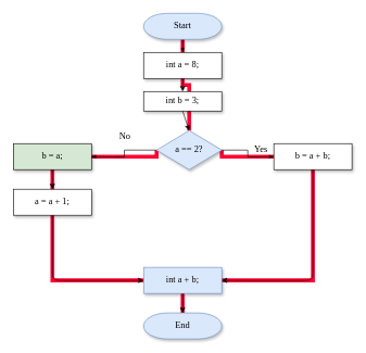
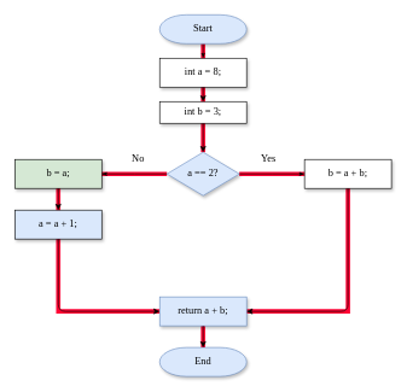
  <mxCell id="0" />
  <mxCell id="1" parent="0" />
  <mxCell id="2" style="edgeStyle=orthogonalEdgeStyle;rounded=0;orthogonalLoop=1;jettySize=auto;html=1;exitX=0.5;exitY=1;exitDx=0;exitDy=0;strokeColor=#FF0033;strokeWidth=6;endArrow=none;endFill=0;entryX=0.5;entryY=0;entryDx=0;entryDy=0;entryPerimeter=0;" edge="1" parent="1" source="17" target="18"><mxGeometry relative="1" as="geometry"><mxPoint x="340" y="250" as="sourcePoint" /><mxPoint x="350" y="440" as="targetPoint" /><Array as="points"><mxPoint x="280" y="450" /><mxPoint x="280" y="450" /></Array></mxGeometry></mxCell>
  <mxCell id="3" style="edgeStyle=orthogonalEdgeStyle;rounded=0;orthogonalLoop=1;jettySize=auto;html=1;exitX=1;exitY=0.5;exitDx=0;exitDy=0;strokeColor=#FF0033;strokeWidth=6;endArrow=none;endFill=0;entryX=1;entryY=0.5;entryDx=0;entryDy=0;" edge="1" parent="1" source="9" target="17"><mxGeometry relative="1" as="geometry"><mxPoint x="240" y="250" as="sourcePoint" /><mxPoint x="230" y="440" as="targetPoint" /><Array as="points"><mxPoint x="480" y="240" /><mxPoint x="480" y="430" /></Array></mxGeometry></mxCell>
  <mxCell id="4" style="edgeStyle=orthogonalEdgeStyle;rounded=0;orthogonalLoop=1;jettySize=auto;html=1;exitX=0;exitY=0.5;exitDx=0;exitDy=0;strokeColor=#FF0033;strokeWidth=6;endArrow=none;endFill=0;entryX=0;entryY=0.5;entryDx=0;entryDy=0;" edge="1" parent="1" source="9" target="17"><mxGeometry relative="1" as="geometry"><mxPoint x="200" y="250" as="sourcePoint" /><mxPoint x="200" y="400" as="targetPoint" /><Array as="points"><mxPoint x="80" y="240" /><mxPoint x="80" y="430" /></Array></mxGeometry></mxCell>
  <mxCell id="5" style="edgeStyle=orthogonalEdgeStyle;rounded=0;orthogonalLoop=1;jettySize=auto;html=1;exitX=0.5;exitY=1;exitDx=0;exitDy=0;exitPerimeter=0;strokeColor=#FF0033;strokeWidth=6;endArrow=none;endFill=0;" edge="1" parent="1" source="10" target="9"><mxGeometry relative="1" as="geometry" /></mxCell>
  <mxCell id="6" style="edgeStyle=orthogonalEdgeStyle;rounded=0;html=1;labelBackgroundColor=none;startSize=5;endArrow=classicThin;endFill=1;endSize=5;jettySize=auto;orthogonalLoop=1;strokeWidth=1;fontFamily=Verdana;fontSize=8;entryX=0.5;entryY=0;entryDx=0;entryDy=0;" parent="1" target="12" edge="1"><mxGeometry relative="1" as="geometry"><mxPoint x="280" y="60" as="sourcePoint" /></mxGeometry></mxCell>
  <mxCell id="7" value="Yes" style="edgeStyle=orthogonalEdgeStyle;rounded=0;html=1;labelBackgroundColor=none;startSize=5;endArrow=classicThin;endFill=1;endSize=5;jettySize=auto;orthogonalLoop=1;strokeWidth=1;fontFamily=Verdana;fontSize=14;" parent="1" source="9" edge="1"><mxGeometry x="-0.111" y="20" relative="1" as="geometry"><mxPoint as="offset" /><mxPoint x="420" y="240" as="targetPoint" /></mxGeometry></mxCell>
  <mxCell id="8" value="No" style="edgeStyle=orthogonalEdgeStyle;rounded=0;html=1;labelBackgroundColor=none;startSize=5;endArrow=classicThin;endFill=1;endSize=5;jettySize=auto;orthogonalLoop=1;strokeWidth=1;fontFamily=Verdana;fontSize=14;exitX=0;exitY=0.5;exitDx=0;exitDy=0;" parent="1" source="9" edge="1"><mxGeometry x="-0.111" y="-20" relative="1" as="geometry"><mxPoint as="offset" /><mxPoint x="140" y="240" as="targetPoint" /></mxGeometry></mxCell>
- <mxCell id="9" value="a == 2?" style="rhombus;whiteSpace=wrap;html=1;rounded=0;shadow=1;labelBackgroundColor=none;strokeWidth=1;fontFamily=Verdana;fontSize=14;align=center;fillColor=#dae8fc;strokeColor=#6c8ebf;" parent="1" vertex="1"><mxGeometry x="240" y="200" width="100" height="60" as="geometry" /></mxCell>
+ <mxCell id="9" value="a == 2?" style="rhombus;whiteSpace=wrap;html=1;rounded=0;shadow=1;labelBackgroundColor=none;strokeWidth=1;fontFamily=Verdana;fontSize=14;align=center;fillColor=#dae8fc;strokeColor=#6c8ebf;" parent="1" vertex="1"><mxGeometry x="230" y="210" width="100" height="60" as="geometry" /></mxCell>
  <mxCell id="10" value="Start" style="strokeWidth=1;html=1;shape=mxgraph.flowchart.terminator;whiteSpace=wrap;rounded=0;shadow=1;labelBackgroundColor=none;fontFamily=Verdana;fontSize=14;align=center;fillColor=#dae8fc;strokeColor=#6c8ebf;" parent="1" vertex="1"><mxGeometry x="220" y="20" width="120" height="40" as="geometry" /></mxCell>
  <mxCell id="11" style="edgeStyle=orthogonalEdgeStyle;rounded=0;orthogonalLoop=1;jettySize=auto;html=1;exitX=0.5;exitY=1;exitDx=0;exitDy=0;fontSize=14;" parent="1" edge="1"><mxGeometry relative="1" as="geometry"><mxPoint x="280" y="60" as="sourcePoint" /><mxPoint x="280" y="60" as="targetPoint" /></mxGeometry></mxCell>
  <mxCell id="12" value="int a = 8;" style="rounded=0;whiteSpace=wrap;html=1;shadow=1;labelBackgroundColor=none;strokeWidth=1;fontFamily=Verdana;fontSize=14;align=center;" parent="1" vertex="1"><mxGeometry x="220" y="80" width="120" height="40" as="geometry" /></mxCell>
  <mxCell id="13" value="int b = 3;" style="rounded=0;whiteSpace=wrap;html=1;shadow=1;labelBackgroundColor=none;strokeWidth=1;fontFamily=Verdana;fontSize=14;align=center;" parent="1" vertex="1"><mxGeometry x="220" y="140" width="120" height="30" as="geometry" /></mxCell>
  <mxCell id="14" value="b = a + b;" style="rounded=0;whiteSpace=wrap;html=1;shadow=1;labelBackgroundColor=none;strokeWidth=1;fontFamily=Verdana;fontSize=14;align=center;" parent="1" vertex="1"><mxGeometry x="420" y="220" width="120" height="40" as="geometry" /></mxCell>
  <mxCell id="15" value="b = a;" style="rounded=0;whiteSpace=wrap;html=1;shadow=1;labelBackgroundColor=none;strokeWidth=1;fontFamily=Verdana;fontSize=14;align=center;fillColor=#d5e8d4;" parent="1" vertex="1"><mxGeometry x="20" y="220" width="120" height="40" as="geometry" /></mxCell>
- <mxCell id="16" value="a = a + 1;" style="rounded=0;whiteSpace=wrap;html=1;shadow=1;labelBackgroundColor=none;strokeWidth=1;fontFamily=Verdana;fontSize=14;align=center;" parent="1" vertex="1"><mxGeometry x="20" y="290" width="120" height="40" as="geometry" /></mxCell>
- <mxCell id="17" value="int a + b;" style="rounded=0;whiteSpace=wrap;html=1;shadow=1;labelBackgroundColor=none;strokeWidth=1;fontFamily=Verdana;fontSize=14;align=center;fillColor=#dae8fc;strokeColor=#6c8ebf;" parent="1" vertex="1"><mxGeometry x="220" y="410" width="120" height="40" as="geometry" /></mxCell>
+ <mxCell id="16" value="a = a + 1;" style="rounded=0;whiteSpace=wrap;html=1;shadow=1;labelBackgroundColor=none;strokeWidth=1;fontFamily=Verdana;fontSize=14;align=center;fillColor=#dae8fc;" parent="1" vertex="1"><mxGeometry x="20" y="290" width="120" height="40" as="geometry" /></mxCell>
+ <mxCell id="17" value="return a + b;" style="rounded=0;whiteSpace=wrap;html=1;shadow=1;labelBackgroundColor=none;strokeWidth=1;fontFamily=Verdana;fontSize=14;align=center;fillColor=#dae8fc;strokeColor=#6c8ebf;" parent="1" vertex="1"><mxGeometry x="220" y="410" width="120" height="40" as="geometry" /></mxCell>
  <mxCell id="18" value="End" style="strokeWidth=1;html=1;shape=mxgraph.flowchart.terminator;whiteSpace=wrap;rounded=0;shadow=1;labelBackgroundColor=none;fontFamily=Verdana;fontSize=14;align=center;fillColor=#dae8fc;strokeColor=#6c8ebf;" parent="1" vertex="1"><mxGeometry x="220" y="480" width="120" height="40" as="geometry" /></mxCell>
  <mxCell id="19" value="" style="endArrow=classic;html=1;fontSize=14;exitX=0.5;exitY=1;exitDx=0;exitDy=0;" parent="1" source="15" edge="1"><mxGeometry width="50" height="50" relative="1" as="geometry"><mxPoint x="30" y="510" as="sourcePoint" /><mxPoint x="80" y="290" as="targetPoint" /></mxGeometry></mxCell>
  <mxCell id="20" value="" style="endArrow=classic;html=1;fontSize=14;exitX=0.5;exitY=1;exitDx=0;exitDy=0;entryX=1;entryY=0.5;entryDx=0;entryDy=0;" parent="1" source="14" target="17" edge="1"><mxGeometry width="50" height="50" relative="1" as="geometry"><mxPoint x="490" y="360" as="sourcePoint" /><mxPoint x="540" y="310" as="targetPoint" /><Array as="points"><mxPoint x="480" y="430" /></Array></mxGeometry></mxCell>
  <mxCell id="21" value="" style="endArrow=classic;html=1;fontSize=14;entryX=0;entryY=0.5;entryDx=0;entryDy=0;exitX=0.5;exitY=1;exitDx=0;exitDy=0;" parent="1" source="16" target="17" edge="1"><mxGeometry width="50" height="50" relative="1" as="geometry"><mxPoint x="-20" y="430" as="sourcePoint" /><mxPoint x="30" y="380" as="targetPoint" /><Array as="points"><mxPoint x="80" y="430" /></Array></mxGeometry></mxCell>
  <mxCell id="22" value="" style="endArrow=classic;html=1;fontSize=14;entryX=0.5;entryY=0;entryDx=0;entryDy=0;entryPerimeter=0;exitX=0.5;exitY=1;exitDx=0;exitDy=0;" parent="1" source="17" target="18" edge="1"><mxGeometry width="50" height="50" relative="1" as="geometry"><mxPoint x="0" y="480" as="sourcePoint" /><mxPoint x="50" y="430" as="targetPoint" /></mxGeometry></mxCell>
  <mxCell id="23" value="" style="endArrow=classic;html=1;exitX=0.5;exitY=1;exitDx=0;exitDy=0;entryX=0.5;entryY=0;entryDx=0;entryDy=0;" parent="1" source="12" target="13" edge="1"><mxGeometry width="50" height="50" relative="1" as="geometry"><mxPoint x="-90" y="400" as="sourcePoint" /><mxPoint x="-40" y="350" as="targetPoint" /></mxGeometry></mxCell>
  <mxCell id="24" value="" style="endArrow=classic;html=1;exitX=0.5;exitY=1;exitDx=0;exitDy=0;entryX=0.5;entryY=0;entryDx=0;entryDy=0;" parent="1" source="13" target="9" edge="1"><mxGeometry width="50" height="50" relative="1" as="geometry"><mxPoint x="-100" y="470" as="sourcePoint" /><mxPoint x="-50" y="420" as="targetPoint" /></mxGeometry></mxCell>
